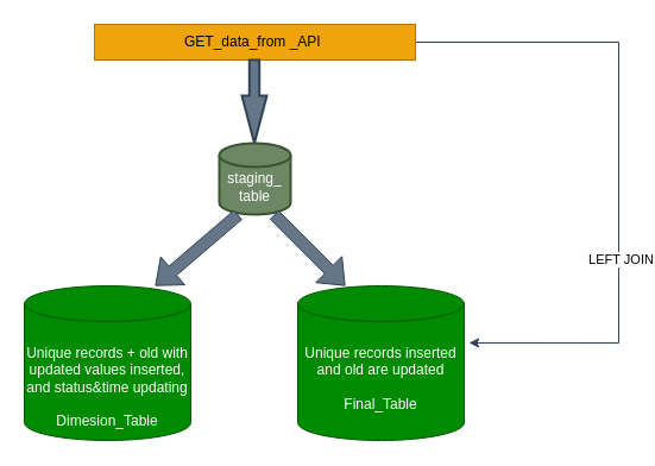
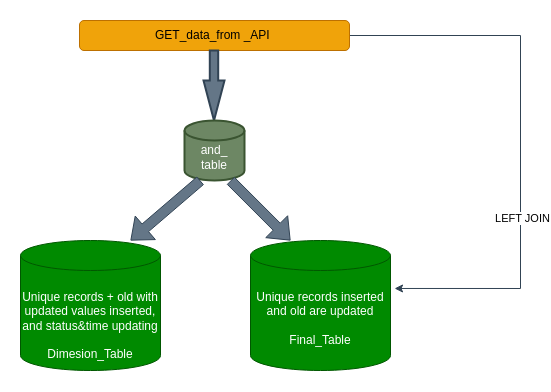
  <mxCell id="0" />
  <mxCell id="1" parent="0" />
  <mxCell id="2" value="" style="edgeStyle=orthogonalEdgeStyle;rounded=0;orthogonalLoop=1;jettySize=auto;html=1;entryX=1.029;entryY=0.369;entryDx=0;entryDy=0;entryPerimeter=0;fillColor=#647687;strokeColor=#314354;" edge="1" parent="1" source="4" target="10"><mxGeometry relative="1" as="geometry"><mxPoint x="520" y="290" as="targetPoint" /><Array as="points"><mxPoint x="520" y="35" /><mxPoint x="520" y="288" /></Array></mxGeometry></mxCell>
  <mxCell id="3" value="LEFT JOIN&lt;br&gt;" style="edgeLabel;html=1;align=center;verticalAlign=middle;resizable=0;points=[];" vertex="1" connectable="0" parent="2"><mxGeometry x="0.282" y="1" relative="1" as="geometry"><mxPoint as="offset" /></mxGeometry></mxCell>
- <mxCell id="4" value="GET_data_from _API&amp;nbsp;" style="rounded=0;whiteSpace=wrap;html=1;fillColor=#f0a30a;fontColor=#000000;strokeColor=#BD7000;" vertex="1" parent="1"><mxGeometry x="79" y="20" width="270" height="30" as="geometry" /></mxCell>
+ <mxCell id="4" value="GET_data_from _API&amp;nbsp;" style="whiteSpace=wrap;html=1;fillColor=#f0a30a;fontColor=#000000;strokeColor=#BD7000;rounded=1;" vertex="1" parent="1"><mxGeometry x="79" y="20" width="270" height="30" as="geometry" /></mxCell>
  <mxCell id="5" value="" style="verticalLabelPosition=bottom;verticalAlign=top;html=1;strokeWidth=2;shape=mxgraph.arrows2.arrow;dy=0.6;dx=40;notch=0;direction=south;fillColor=#647687;fontColor=#ffffff;strokeColor=#314354;" vertex="1" parent="1"><mxGeometry x="203" y="50" width="21" height="70" as="geometry" /></mxCell>
- <mxCell id="6" value="&lt;br&gt;staging_&lt;br&gt;table" style="strokeWidth=2;html=1;shape=mxgraph.flowchart.database;whiteSpace=wrap;fillColor=#6d8764;fontColor=#ffffff;strokeColor=#3A5431;" vertex="1" parent="1"><mxGeometry x="184" y="120" width="60" height="60" as="geometry" /></mxCell>
+ <mxCell id="6" value="&lt;br&gt;and_&lt;br&gt;table" style="strokeWidth=2;html=1;shape=mxgraph.flowchart.database;whiteSpace=wrap;fillColor=#6d8764;fontColor=#ffffff;strokeColor=#3A5431;" vertex="1" parent="1"><mxGeometry x="184" y="120" width="60" height="60" as="geometry" /></mxCell>
  <mxCell id="7" value="" style="shape=flexArrow;endArrow=classic;html=1;rounded=0;fillColor=#647687;strokeColor=#314354;" edge="1" parent="1"><mxGeometry width="50" height="50" relative="1" as="geometry"><mxPoint x="200" y="180" as="sourcePoint" /><mxPoint x="130" y="240" as="targetPoint" /></mxGeometry></mxCell>
  <mxCell id="8" value="" style="shape=flexArrow;endArrow=classic;html=1;rounded=0;fillColor=#647687;strokeColor=#314354;" edge="1" parent="1"><mxGeometry width="50" height="50" relative="1" as="geometry"><mxPoint x="230" y="180" as="sourcePoint" /><mxPoint x="290" y="240" as="targetPoint" /></mxGeometry></mxCell>
  <mxCell id="9" value="&amp;nbsp;&lt;br&gt;Unique records + old with updated values inserted,&lt;br&gt;and status&amp;amp;time updating&lt;br&gt;&lt;br&gt;Dimesion_Table" style="shape=cylinder3;whiteSpace=wrap;html=1;boundedLbl=1;backgroundOutline=1;size=15;fillColor=#008a00;fontColor=#ffffff;strokeColor=#005700;" vertex="1" parent="1"><mxGeometry x="20" y="240" width="140" height="130" as="geometry" /></mxCell>
  <mxCell id="10" value="Unique records inserted and old are updated&lt;br&gt;&lt;br&gt;Final_Table" style="shape=cylinder3;whiteSpace=wrap;html=1;boundedLbl=1;backgroundOutline=1;size=15;fillColor=#008a00;fontColor=#ffffff;strokeColor=#005700;" vertex="1" parent="1"><mxGeometry x="250" y="240" width="140" height="130" as="geometry" /></mxCell>
